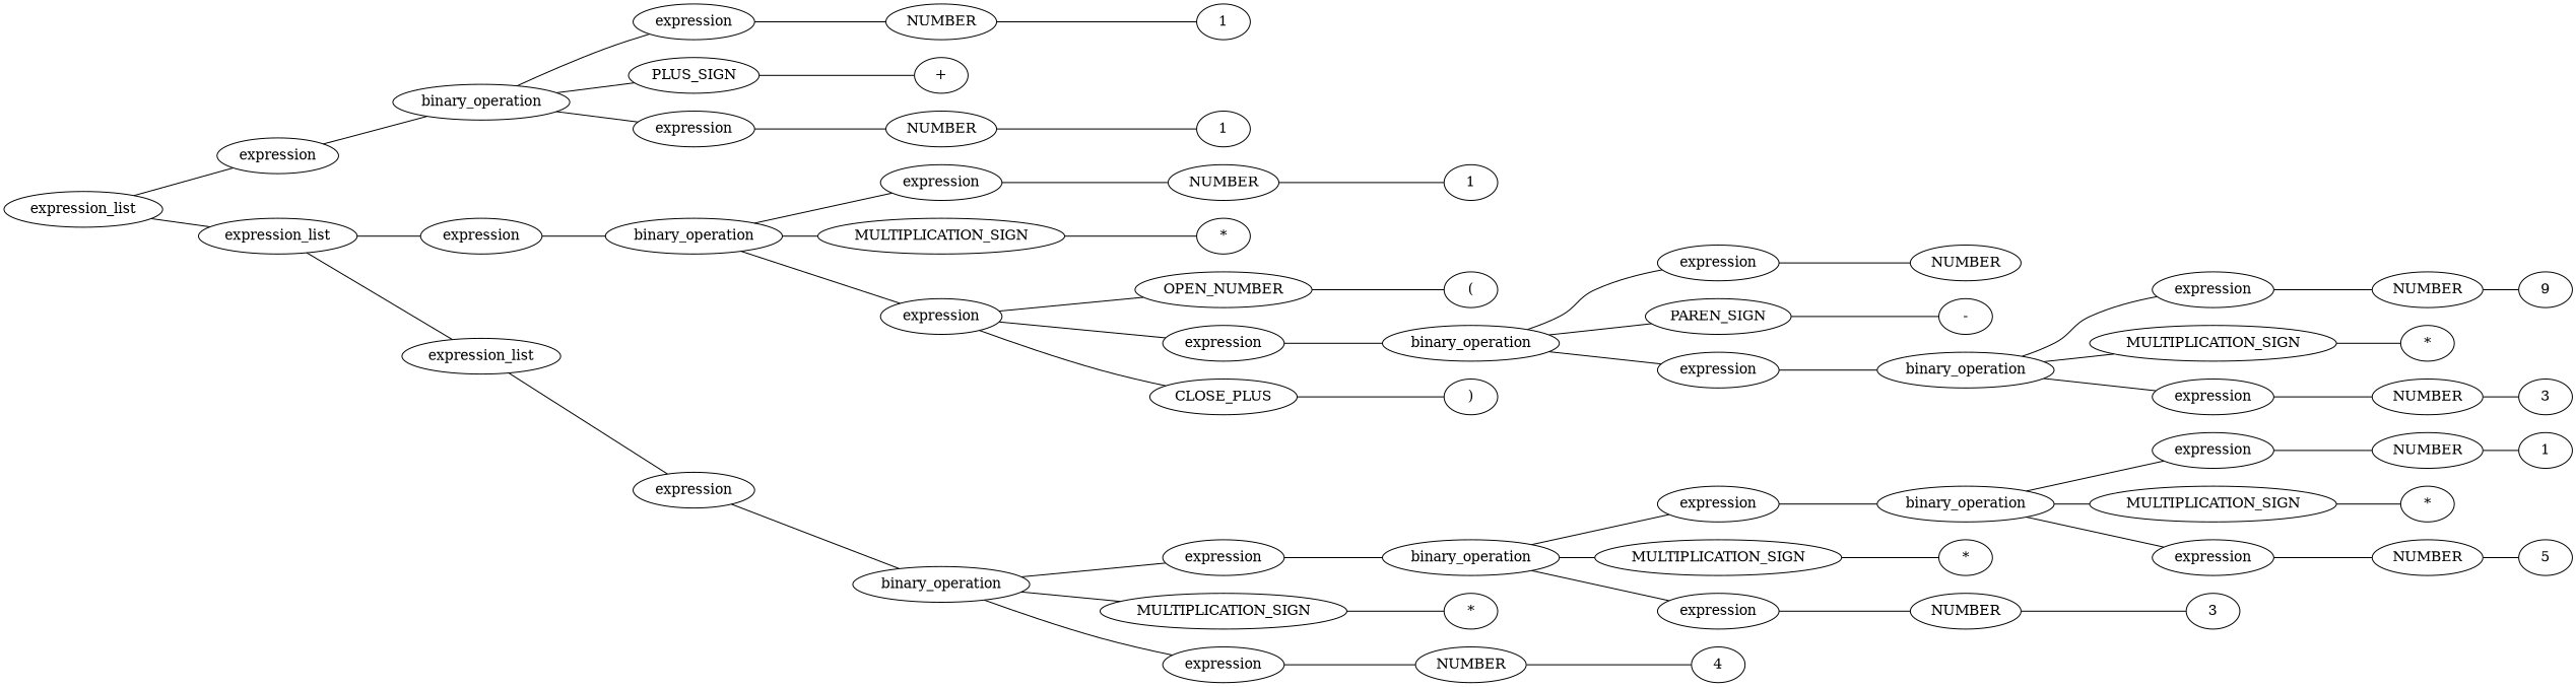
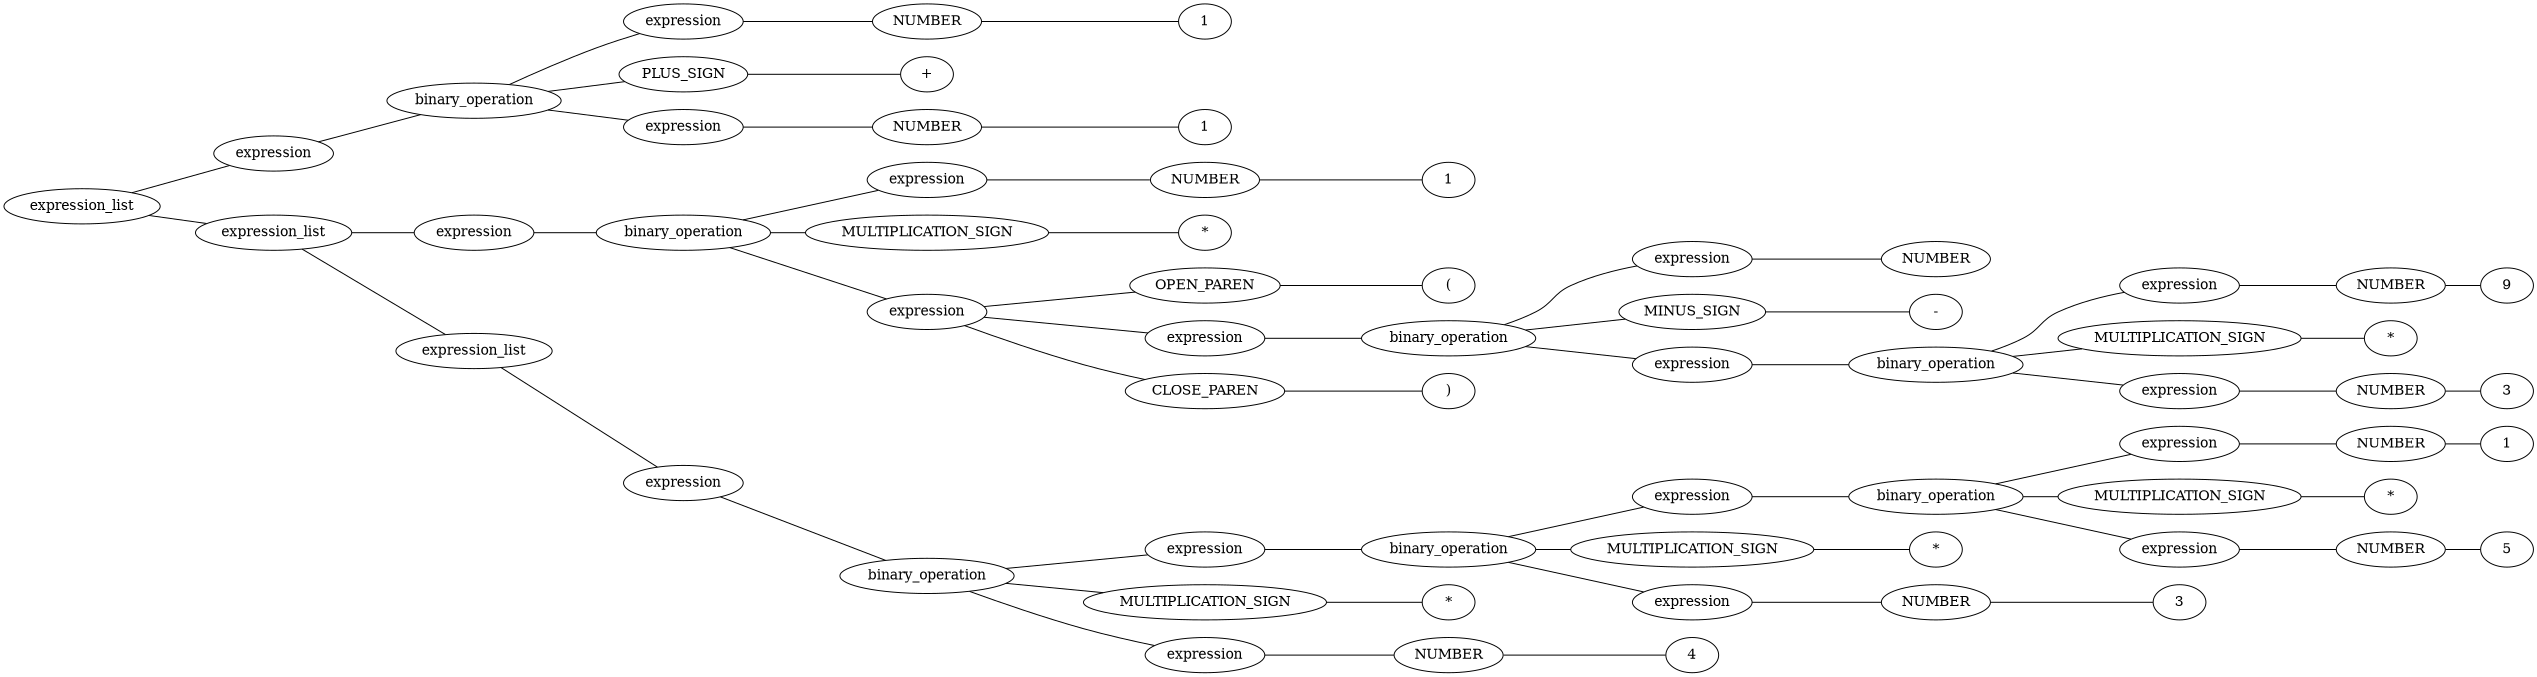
  graph {
    rankdir=LR
    n1 [label=expression_list]
    n2 [label=expression]
    n3 [label=expression_list]
    n4 [label=binary_operation]
    n5 [label=expression]
    n6 [label=expression_list]
    n7 [label=expression]
    n8 [label=PLUS_SIGN]
    n9 [label=expression]
    n10 [label=NUMBER]
    n11 [label="+"]
    n12 [label=NUMBER]
    n13 [label=1]
    n14 [label=1]
    n15 [label=binary_operation]
    n16 [label=expression]
    n17 [label=expression]
    n18 [label=MULTIPLICATION_SIGN]
    n19 [label=expression]
    n20 [label=NUMBER]
    n21 [label="*"]
-   n22 [label=OPEN_NUMBER]
+   n22 [label=OPEN_PAREN]
    n23 [label=expression]
-   n24 [label=CLOSE_PLUS]
+   n24 [label=CLOSE_PAREN]
    n25 [label=1]
    n26 [label="("]
    n27 [label=binary_operation]
    n28 [label=")"]
    n29 [label=expression]
-   n30 [label=PAREN_SIGN]
+   n30 [label=MINUS_SIGN]
    n31 [label=expression]
    n32 [label=NUMBER]
    n33 [label="-"]
    n34 [label=binary_operation]
    n35 [label=expression]
    n36 [label=MULTIPLICATION_SIGN]
    n37 [label=expression]
    n38 [label=NUMBER]
    n39 [label="*"]
    n40 [label=NUMBER]
    n41 [label=9]
    n42 [label=3]
    n43 [label=binary_operation]
    n44 [label=expression]
    n45 [label=MULTIPLICATION_SIGN]
    n46 [label=expression]
    n47 [label=binary_operation]
    n48 [label="*"]
    n49 [label=NUMBER]
    n50 [label=expression]
    n51 [label=MULTIPLICATION_SIGN]
    n52 [label=expression]
    n53 [label=binary_operation]
    n54 [label="*"]
    n55 [label=NUMBER]
    n56 [label=expression]
    n57 [label=MULTIPLICATION_SIGN]
    n58 [label=expression]
    n59 [label=NUMBER]
    n60 [label="*"]
    n61 [label=NUMBER]
    n62 [label=1]
    n63 [label=5]
    n64 [label=3]
    n65 [label=4]
    n1 -- n2
    n1 -- n3
    n2 -- n4
    n3 -- n5
    n3 -- n6
    n4 -- n7
    n4 -- n8
    n4 -- n9
    n5 -- n15
    n6 -- n16
    n7 -- n10
    n8 -- n11
    n9 -- n12
    n10 -- n13
    n12 -- n14
    n15 -- n17
    n15 -- n18
    n15 -- n19
    n16 -- n43
    n17 -- n20
    n18 -- n21
    n19 -- n22
    n19 -- n23
    n19 -- n24
    n20 -- n25
    n22 -- n26
    n23 -- n27
    n24 -- n28
    n27 -- n29
    n27 -- n30
    n27 -- n31
    n29 -- n32
    n30 -- n33
    n31 -- n34
    n34 -- n35
    n34 -- n36
    n34 -- n37
    n35 -- n38
    n36 -- n39
    n37 -- n40
    n38 -- n41
    n40 -- n42
    n43 -- n44
    n43 -- n45
    n43 -- n46
    n44 -- n47
    n45 -- n48
    n46 -- n49
    n47 -- n50
    n47 -- n51
    n47 -- n52
    n49 -- n65
    n50 -- n53
    n51 -- n54
    n52 -- n55
    n53 -- n56
    n53 -- n57
    n53 -- n58
    n55 -- n64
    n56 -- n59
    n57 -- n60
    n58 -- n61
    n59 -- n62
    n61 -- n63
  }
